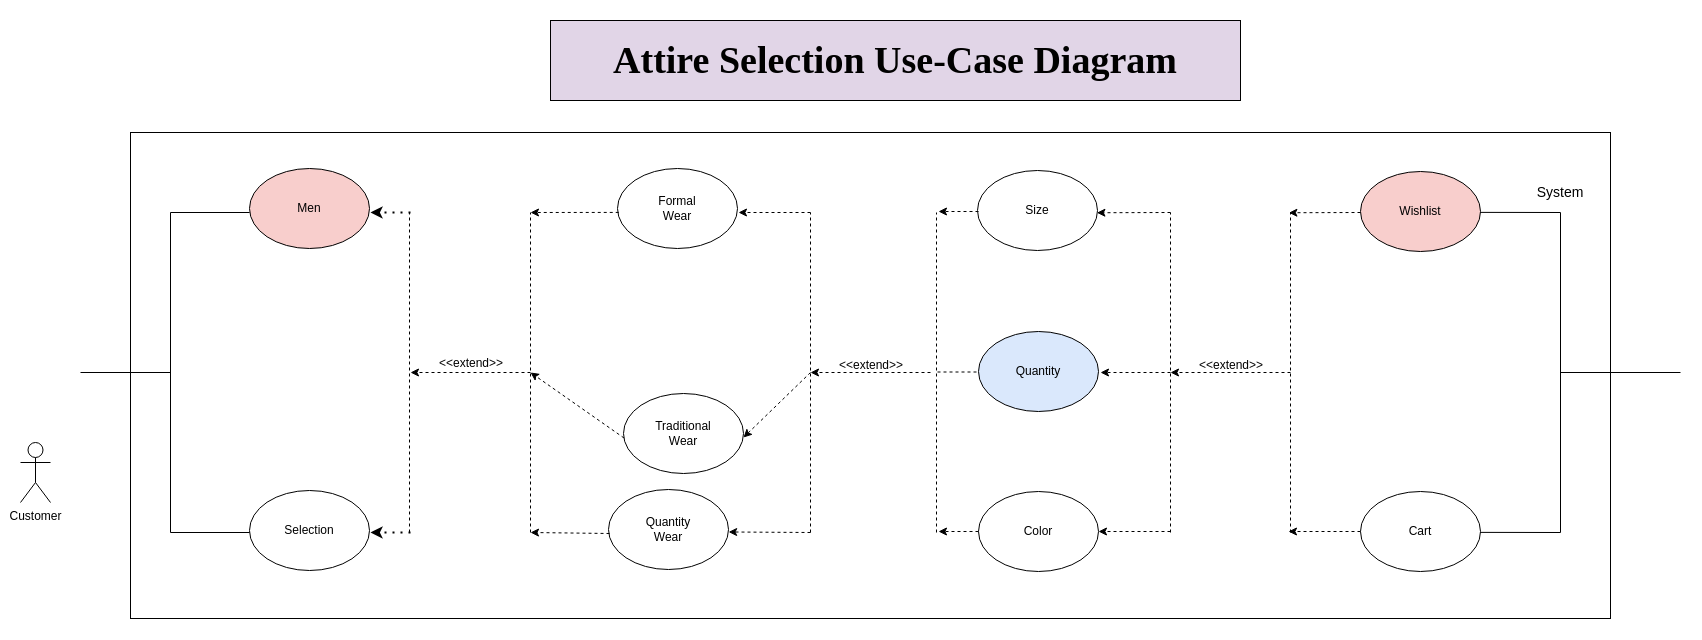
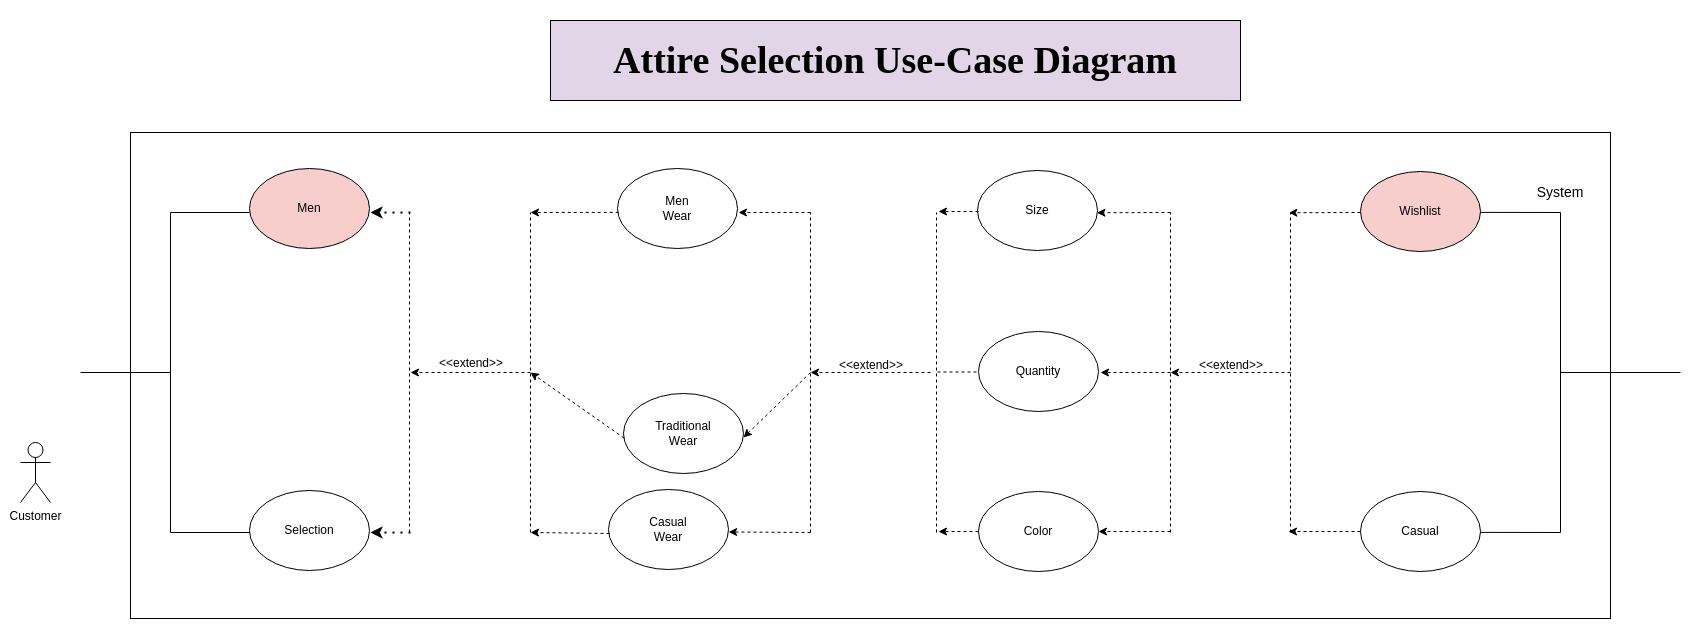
  <mxCell id="0" />
  <mxCell id="1" parent="0" />
  <mxCell id="2" value="" style="rounded=0;whiteSpace=wrap;html=1;" parent="1" vertex="1"><mxGeometry x="130" y="132" width="1480" height="486" as="geometry" /></mxCell>
  <mxCell id="3" value="Customer" style="shape=umlActor;verticalLabelPosition=bottom;verticalAlign=top;html=1;outlineConnect=0;" parent="1" vertex="1"><mxGeometry x="20" y="442" width="30" height="60" as="geometry" /></mxCell>
  <mxCell id="4" value="" style="endArrow=none;html=1;rounded=0;" parent="1" edge="1"><mxGeometry width="50" height="50" relative="1" as="geometry"><mxPoint x="80" y="372" as="sourcePoint" /><mxPoint x="170" y="372" as="targetPoint" /></mxGeometry></mxCell>
  <mxCell id="5" value="" style="endArrow=none;html=1;rounded=0;" parent="1" edge="1"><mxGeometry width="50" height="50" relative="1" as="geometry"><mxPoint x="170" y="532" as="sourcePoint" /><mxPoint x="170" y="212" as="targetPoint" /></mxGeometry></mxCell>
  <mxCell id="6" value="Men" style="ellipse;whiteSpace=wrap;html=1;fillColor=#f8cecc;" parent="1" vertex="1"><mxGeometry x="249" y="168" width="120" height="80" as="geometry" /></mxCell>
  <mxCell id="7" value="Selection" style="ellipse;whiteSpace=wrap;html=1;" parent="1" vertex="1"><mxGeometry x="249" y="490" width="120" height="80" as="geometry" /></mxCell>
  <mxCell id="8" value="Traditional&lt;br&gt;Wear" style="ellipse;whiteSpace=wrap;html=1;" parent="1" vertex="1"><mxGeometry x="623" y="393" width="120" height="80" as="geometry" /></mxCell>
- <mxCell id="9" value="&lt;font style=&quot;font-size: 12px;&quot;&gt;Formal &lt;br&gt;Wear&lt;/font&gt;" style="ellipse;whiteSpace=wrap;html=1;" parent="1" vertex="1"><mxGeometry x="617" y="168" width="120" height="80" as="geometry" /></mxCell>
- <mxCell id="10" value="Quantity &lt;br&gt;Wear" style="ellipse;whiteSpace=wrap;html=1;" parent="1" vertex="1"><mxGeometry x="608" y="489" width="120" height="80" as="geometry" /></mxCell>
+ <mxCell id="9" value="&lt;font style=&quot;font-size: 12px;&quot;&gt;Men &lt;br&gt;Wear&lt;/font&gt;" style="ellipse;whiteSpace=wrap;html=1;" parent="1" vertex="1"><mxGeometry x="617" y="168" width="120" height="80" as="geometry" /></mxCell>
+ <mxCell id="10" value="Casual &lt;br&gt;Wear" style="ellipse;whiteSpace=wrap;html=1;" parent="1" vertex="1"><mxGeometry x="608" y="489" width="120" height="80" as="geometry" /></mxCell>
  <mxCell id="11" value="Wishlist" style="ellipse;whiteSpace=wrap;html=1;fillColor=#f8cecc;" parent="1" vertex="1"><mxGeometry x="1360" y="171" width="120" height="80" as="geometry" /></mxCell>
- <mxCell id="12" value="Cart" style="ellipse;whiteSpace=wrap;html=1;" parent="1" vertex="1"><mxGeometry x="1360" y="491" width="120" height="80" as="geometry" /></mxCell>
+ <mxCell id="12" value="Casual" style="ellipse;whiteSpace=wrap;html=1;" parent="1" vertex="1"><mxGeometry x="1360" y="491" width="120" height="80" as="geometry" /></mxCell>
  <mxCell id="13" value="" style="endArrow=none;dashed=1;html=1;rounded=0;" parent="1" edge="1"><mxGeometry width="50" height="50" relative="1" as="geometry"><mxPoint x="530" y="532" as="sourcePoint" /><mxPoint x="530" y="212" as="targetPoint" /></mxGeometry></mxCell>
  <mxCell id="14" value="" style="endArrow=none;dashed=1;html=1;rounded=0;" parent="1" edge="1"><mxGeometry width="50" height="50" relative="1" as="geometry"><mxPoint x="810" y="532" as="sourcePoint" /><mxPoint x="810" y="212" as="targetPoint" /></mxGeometry></mxCell>
  <mxCell id="15" value="" style="endArrow=none;html=1;rounded=0;entryX=0.001;entryY=0.55;entryDx=0;entryDy=0;entryPerimeter=0;" parent="1" target="6" edge="1"><mxGeometry width="50" height="50" relative="1" as="geometry"><mxPoint x="170" y="212" as="sourcePoint" /><mxPoint x="249" y="210" as="targetPoint" /></mxGeometry></mxCell>
  <mxCell id="16" value="&amp;lt;&amp;lt;extend&amp;gt;&amp;gt;" style="text;html=1;strokeColor=none;fillColor=none;align=center;verticalAlign=middle;whiteSpace=wrap;rounded=0;" parent="1" vertex="1"><mxGeometry x="441" y="348" width="60" height="30" as="geometry" /></mxCell>
  <mxCell id="17" value="" style="endArrow=classic;dashed=1;html=1;entryX=0.002;entryY=0.549;entryDx=0;entryDy=0;entryPerimeter=0;" parent="1" edge="1"><mxGeometry width="50" height="50" relative="1" as="geometry"><mxPoint x="618.24" y="211.92" as="sourcePoint" /><mxPoint x="530" y="212" as="targetPoint" /></mxGeometry></mxCell>
  <mxCell id="18" value="" style="endArrow=classic;dashed=1;html=1;entryX=0.005;entryY=0.557;entryDx=0;entryDy=0;entryPerimeter=0;exitX=0.005;exitY=0.557;exitDx=0;exitDy=0;exitPerimeter=0;" parent="1" source="8" edge="1"><mxGeometry width="50" height="50" relative="1" as="geometry"><mxPoint x="600" y="372" as="sourcePoint" /><mxPoint x="530" y="372" as="targetPoint" /></mxGeometry></mxCell>
  <mxCell id="19" value="" style="endArrow=classic;dashed=1;html=1;entryX=0.005;entryY=0.557;entryDx=0;entryDy=0;entryPerimeter=0;" parent="1" edge="1"><mxGeometry width="50" height="50" relative="1" as="geometry"><mxPoint x="609" y="533" as="sourcePoint" /><mxPoint x="530" y="532" as="targetPoint" /></mxGeometry></mxCell>
  <mxCell id="20" value="" style="endArrow=classic;dashed=1;html=1;" parent="1" edge="1"><mxGeometry width="50" height="50" relative="1" as="geometry"><mxPoint x="810" y="212" as="sourcePoint" /><mxPoint x="738" y="212" as="targetPoint" /></mxGeometry></mxCell>
  <mxCell id="21" value="" style="endArrow=classic;dashed=1;html=1;exitX=1;exitY=0.55;exitDx=0;exitDy=0;exitPerimeter=0;entryX=1;entryY=0.55;entryDx=0;entryDy=0;entryPerimeter=0;" parent="1" target="8" edge="1"><mxGeometry width="50" height="50" relative="1" as="geometry"><mxPoint x="810" y="372" as="sourcePoint" /><mxPoint x="730" y="372" as="targetPoint" /></mxGeometry></mxCell>
  <mxCell id="22" value="" style="endArrow=classic;dashed=1;html=1;exitX=1.001;exitY=0.531;exitDx=0;exitDy=0;exitPerimeter=0;entryX=1.001;entryY=0.531;entryDx=0;entryDy=0;entryPerimeter=0;" parent="1" target="10" edge="1"><mxGeometry width="50" height="50" relative="1" as="geometry"><mxPoint x="810" y="532" as="sourcePoint" /><mxPoint x="810" y="532" as="targetPoint" /></mxGeometry></mxCell>
  <mxCell id="23" value="" style="endArrow=classic;dashed=1;html=1;dashPattern=1 3;strokeWidth=2;rounded=0;" parent="1" edge="1"><mxGeometry width="50" height="50" relative="1" as="geometry"><mxPoint x="410" y="212" as="sourcePoint" /><mxPoint x="370" y="212" as="targetPoint" /></mxGeometry></mxCell>
  <mxCell id="24" value="" style="endArrow=classic;dashed=1;html=1;dashPattern=1 3;strokeWidth=2;rounded=0;" parent="1" edge="1"><mxGeometry width="50" height="50" relative="1" as="geometry"><mxPoint x="410" y="532" as="sourcePoint" /><mxPoint x="370" y="532" as="targetPoint" /></mxGeometry></mxCell>
  <mxCell id="25" value="" style="endArrow=none;dashed=1;html=1;rounded=0;" parent="1" edge="1"><mxGeometry width="50" height="50" relative="1" as="geometry"><mxPoint x="409" y="532" as="sourcePoint" /><mxPoint x="409" y="212" as="targetPoint" /></mxGeometry></mxCell>
  <mxCell id="26" value="" style="endArrow=classic;dashed=1;html=1;" parent="1" edge="1"><mxGeometry width="50" height="50" relative="1" as="geometry"><mxPoint x="530" y="372" as="sourcePoint" /><mxPoint x="410" y="372" as="targetPoint" /></mxGeometry></mxCell>
  <mxCell id="27" value="&lt;font face=&quot;Comic Sans MS&quot; style=&quot;font-size: 38px;&quot;&gt;&lt;b&gt;Attire Selection Use-Case Diagram&lt;/b&gt;&lt;/font&gt;" style="rounded=0;whiteSpace=wrap;html=1;fillColor=#e1d5e7;" parent="1" vertex="1"><mxGeometry x="550" y="20" width="690" height="80" as="geometry" /></mxCell>
  <mxCell id="28" value="" style="endArrow=classic;dashed=1;html=1;" parent="1" target="34" edge="1"><mxGeometry width="50" height="50" relative="1" as="geometry"><mxPoint x="1170" y="531" as="sourcePoint" /><mxPoint x="1100" y="528" as="targetPoint" /></mxGeometry></mxCell>
  <mxCell id="29" value="" style="endArrow=none;html=1;rounded=0;entryX=0.001;entryY=0.55;entryDx=0;entryDy=0;entryPerimeter=0;" parent="1" edge="1"><mxGeometry width="50" height="50" relative="1" as="geometry"><mxPoint x="170" y="532" as="sourcePoint" /><mxPoint x="249.12" y="532" as="targetPoint" /></mxGeometry></mxCell>
  <mxCell id="30" value="&amp;lt;&amp;lt;extend&amp;gt;&amp;gt;" style="text;html=1;strokeColor=none;fillColor=none;align=center;verticalAlign=middle;whiteSpace=wrap;rounded=0;" parent="1" vertex="1"><mxGeometry x="841" y="350" width="60" height="30" as="geometry" /></mxCell>
  <mxCell id="31" value="" style="endArrow=classic;dashed=1;html=1;" parent="1" edge="1"><mxGeometry width="50" height="50" relative="1" as="geometry"><mxPoint x="930" y="372" as="sourcePoint" /><mxPoint x="810" y="372" as="targetPoint" /></mxGeometry></mxCell>
  <mxCell id="32" value="&lt;font style=&quot;font-size: 14px;&quot;&gt;System&lt;/font&gt;" style="text;html=1;strokeColor=none;fillColor=none;align=center;verticalAlign=middle;whiteSpace=wrap;rounded=0;" parent="1" vertex="1"><mxGeometry x="1530" y="177" width="60" height="30" as="geometry" /></mxCell>
  <mxCell id="33" value="Size" style="ellipse;whiteSpace=wrap;html=1;" parent="1" vertex="1"><mxGeometry x="977" y="170" width="120" height="80" as="geometry" /></mxCell>
  <mxCell id="34" value="Color" style="ellipse;whiteSpace=wrap;html=1;" parent="1" vertex="1"><mxGeometry x="978" y="491" width="120" height="80" as="geometry" /></mxCell>
  <mxCell id="35" value="" style="endArrow=none;dashed=1;html=1;rounded=0;" parent="1" edge="1"><mxGeometry width="50" height="50" relative="1" as="geometry"><mxPoint x="936" y="532" as="sourcePoint" /><mxPoint x="936" y="212" as="targetPoint" /></mxGeometry></mxCell>
  <mxCell id="36" value="" style="endArrow=classic;dashed=1;html=1;" parent="1" edge="1"><mxGeometry width="50" height="50" relative="1" as="geometry"><mxPoint x="978" y="211" as="sourcePoint" /><mxPoint x="938" y="211" as="targetPoint" /></mxGeometry></mxCell>
  <mxCell id="37" value="" style="endArrow=classic;dashed=1;html=1;" parent="1" edge="1"><mxGeometry width="50" height="50" relative="1" as="geometry"><mxPoint x="978" y="531" as="sourcePoint" /><mxPoint x="938" y="531" as="targetPoint" /></mxGeometry></mxCell>
  <mxCell id="38" value="" style="endArrow=classic;dashed=1;html=1;entryX=0.995;entryY=0.528;entryDx=0;entryDy=0;entryPerimeter=0;" parent="1" target="33" edge="1"><mxGeometry width="50" height="50" relative="1" as="geometry"><mxPoint x="1170" y="212" as="sourcePoint" /><mxPoint x="1097" y="209" as="targetPoint" /></mxGeometry></mxCell>
- <mxCell id="39" value="Quantity" style="ellipse;whiteSpace=wrap;html=1;fillColor=#dae8fc;" parent="1" vertex="1"><mxGeometry x="978" y="331" width="120" height="80" as="geometry" /></mxCell>
+ <mxCell id="39" value="Quantity" style="ellipse;whiteSpace=wrap;html=1;" parent="1" vertex="1"><mxGeometry x="978" y="331" width="120" height="80" as="geometry" /></mxCell>
  <mxCell id="40" value="" style="endArrow=none;dashed=1;html=1;" parent="1" edge="1"><mxGeometry width="50" height="50" relative="1" as="geometry"><mxPoint x="937" y="371.5" as="sourcePoint" /><mxPoint x="977" y="371.5" as="targetPoint" /></mxGeometry></mxCell>
  <mxCell id="41" value="" style="endArrow=classic;dashed=1;html=1;" parent="1" edge="1"><mxGeometry width="50" height="50" relative="1" as="geometry"><mxPoint x="1170" y="372" as="sourcePoint" /><mxPoint x="1100" y="372" as="targetPoint" /></mxGeometry></mxCell>
  <mxCell id="42" value="" style="endArrow=none;html=1;rounded=0;exitX=0.999;exitY=0.511;exitDx=0;exitDy=0;exitPerimeter=0;" parent="1" source="11" edge="1"><mxGeometry width="50" height="50" relative="1" as="geometry"><mxPoint x="1400" y="382" as="sourcePoint" /><mxPoint x="1560" y="212" as="targetPoint" /></mxGeometry></mxCell>
  <mxCell id="43" value="" style="endArrow=none;html=1;rounded=0;exitX=0.999;exitY=0.511;exitDx=0;exitDy=0;exitPerimeter=0;" parent="1" edge="1"><mxGeometry width="50" height="50" relative="1" as="geometry"><mxPoint x="1479.88" y="531.88" as="sourcePoint" /><mxPoint x="1560" y="532" as="targetPoint" /></mxGeometry></mxCell>
  <mxCell id="44" value="" style="endArrow=none;html=1;rounded=0;" parent="1" edge="1"><mxGeometry width="50" height="50" relative="1" as="geometry"><mxPoint x="1560" y="532" as="sourcePoint" /><mxPoint x="1560" y="212" as="targetPoint" /></mxGeometry></mxCell>
  <mxCell id="45" value="" style="endArrow=none;html=1;rounded=0;" parent="1" edge="1"><mxGeometry width="50" height="50" relative="1" as="geometry"><mxPoint x="1560" y="372" as="sourcePoint" /><mxPoint x="1680" y="372" as="targetPoint" /></mxGeometry></mxCell>
  <mxCell id="46" value="" style="endArrow=none;dashed=1;html=1;rounded=0;" parent="1" edge="1"><mxGeometry width="50" height="50" relative="1" as="geometry"><mxPoint x="1170" y="532" as="sourcePoint" /><mxPoint x="1170" y="212" as="targetPoint" /></mxGeometry></mxCell>
  <mxCell id="47" value="" style="endArrow=classic;dashed=1;html=1;" parent="1" edge="1"><mxGeometry width="50" height="50" relative="1" as="geometry"><mxPoint x="1290" y="372" as="sourcePoint" /><mxPoint x="1170" y="372" as="targetPoint" /></mxGeometry></mxCell>
  <mxCell id="48" value="&amp;lt;&amp;lt;extend&amp;gt;&amp;gt;" style="text;html=1;strokeColor=none;fillColor=none;align=center;verticalAlign=middle;whiteSpace=wrap;rounded=0;" parent="1" vertex="1"><mxGeometry x="1201" y="350" width="60" height="30" as="geometry" /></mxCell>
  <mxCell id="49" value="" style="endArrow=classic;dashed=1;html=1;" parent="1" edge="1"><mxGeometry width="50" height="50" relative="1" as="geometry"><mxPoint x="1360" y="531" as="sourcePoint" /><mxPoint x="1288" y="531" as="targetPoint" /></mxGeometry></mxCell>
  <mxCell id="50" value="" style="endArrow=classic;dashed=1;html=1;entryX=0.995;entryY=0.528;entryDx=0;entryDy=0;entryPerimeter=0;" parent="1" edge="1"><mxGeometry width="50" height="50" relative="1" as="geometry"><mxPoint x="1360" y="212" as="sourcePoint" /><mxPoint x="1288.4" y="212.24" as="targetPoint" /></mxGeometry></mxCell>
  <mxCell id="51" value="" style="endArrow=none;dashed=1;html=1;rounded=0;" parent="1" edge="1"><mxGeometry width="50" height="50" relative="1" as="geometry"><mxPoint x="1290" y="532" as="sourcePoint" /><mxPoint x="1290" y="212" as="targetPoint" /></mxGeometry></mxCell>
